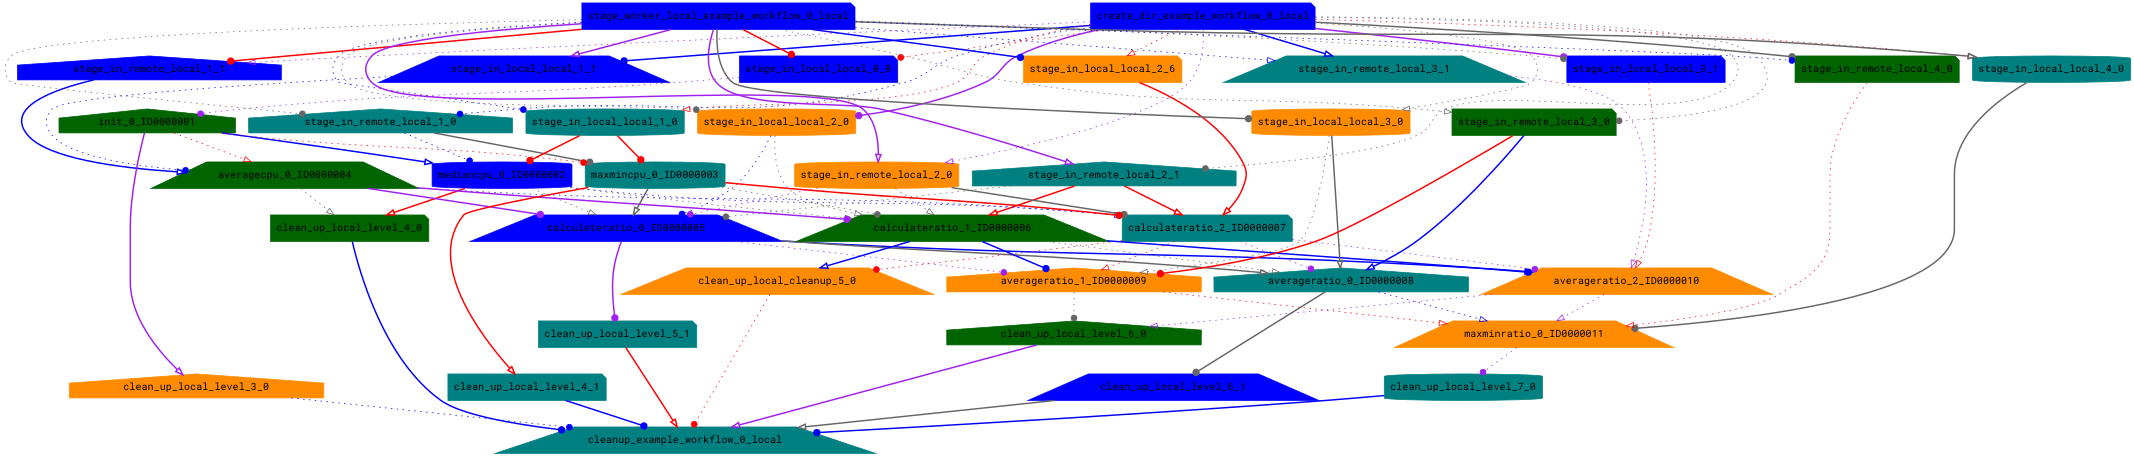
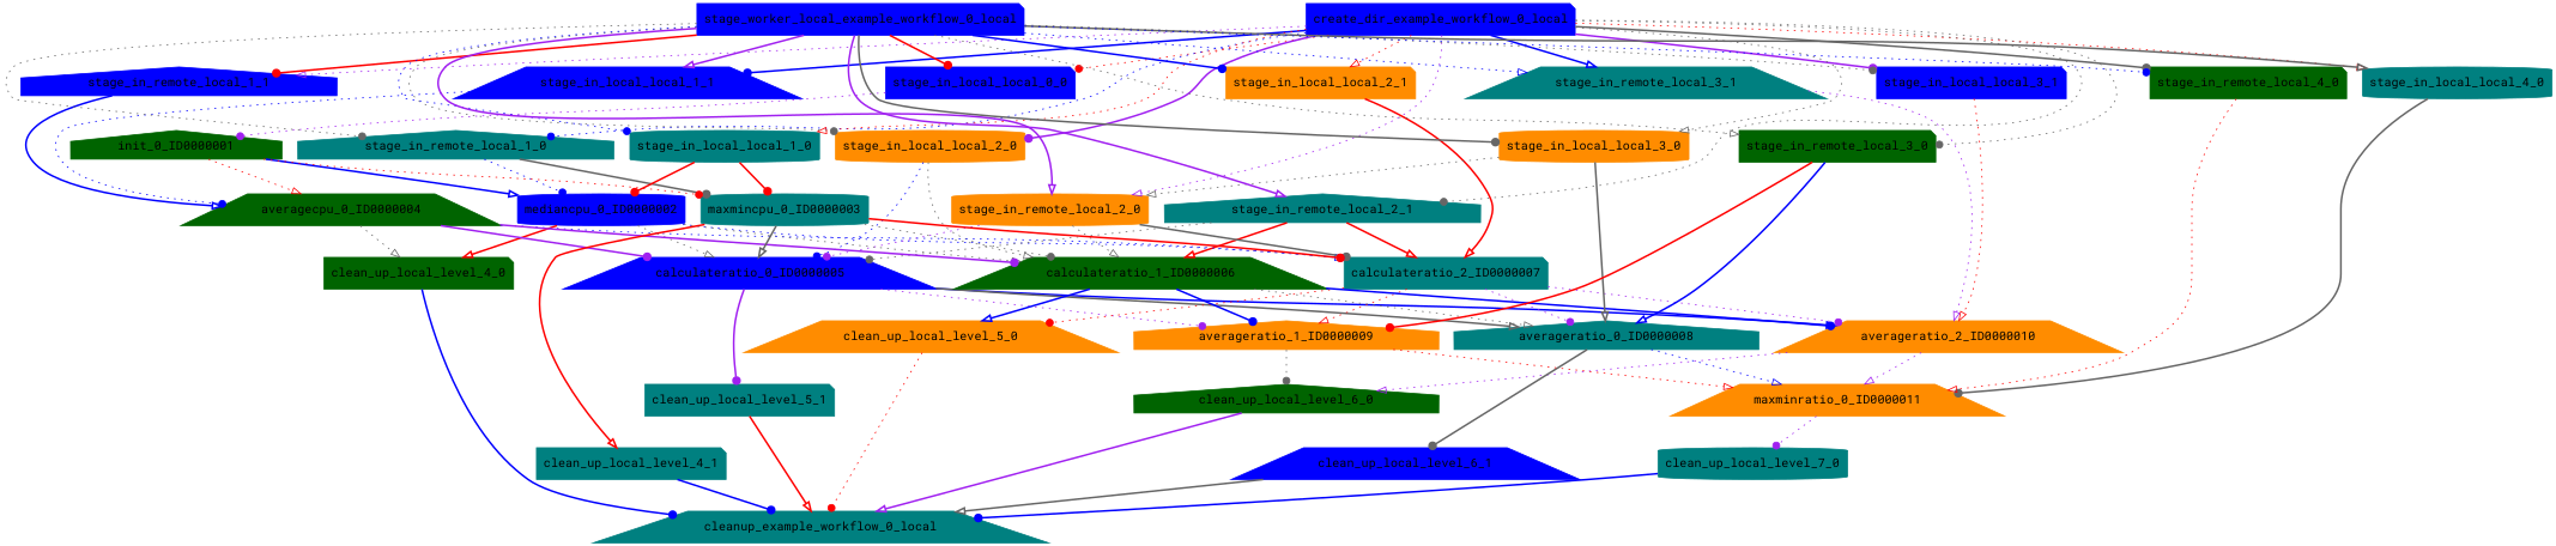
  digraph {
    fontname="Roboto Mono"
    node [color=teal fontname="Roboto Mono" shape=note style=filled]
    edge [arrowhead=dot arrowsize=1.0 color=gray40 fontname="Roboto Mono" style=dotted]
    n1 [label=clean_up_local_level_4_1]
    n2 [label=cleanup_example_workflow_0_local shape=trapezium]
    n3 [color=darkgreen label=clean_up_local_level_4_0]
    n4 [color=darkorange label=averageratio_2_ID0000010 shape=trapezium]
    n5 [color=darkgreen label=clean_up_local_level_6_0 shape=house]
    n6 [color=darkorange label=maxminratio_0_ID0000011 shape=trapezium]
    n7 [label=clean_up_local_level_7_0 shape=cylinder]
    n8 [label=averageratio_0_ID0000008 shape=house]
    n9 [color=blue label=clean_up_local_level_6_1 shape=trapezium]
    n10 [label=stage_in_local_local_4_0 shape=cylinder]
-   n11 [color=darkorange label=clean_up_local_cleanup_5_0 shape=trapezium]
+   n11 [color=darkorange label=clean_up_local_level_5_0 shape=trapezium]
    n12 [color=blue label=calculateratio_0_ID0000005 shape=trapezium]
    n13 [label=clean_up_local_level_5_1]
    n14 [color=darkorange label=averageratio_1_ID0000009 shape=house]
    n15 [color=blue label=mediancpu_0_ID0000002 shape=cylinder]
    n16 [label=calculateratio_2_ID0000007]
    n17 [color=darkgreen label=calculateratio_1_ID0000006 shape=trapezium]
    n18 [color=blue label=create_dir_example_workflow_0_local]
    n19 [color=blue label=stage_in_local_local_0_0]
    n20 [label=stage_in_remote_local_2_1 shape=house]
    n21 [color=darkorange label=stage_in_local_local_2_0 shape=cylinder]
-   n22 [color=darkorange label=stage_in_local_local_2_6]
+   n22 [color=darkorange label=stage_in_local_local_2_1]
    n23 [color=blue label=stage_in_remote_local_1_1 shape=house]
    n24 [label=stage_in_remote_local_1_0 shape=house]
    n25 [color=blue label=stage_in_local_local_3_1]
    n26 [color=darkorange label=stage_in_local_local_3_0 shape=cylinder]
    n27 [color=blue label=stage_in_local_local_1_1 shape=trapezium]
    n28 [label=stage_in_local_local_1_0 shape=cylinder]
    n29 [color=darkgreen label=stage_in_remote_local_4_0]
    n30 [color=darkorange label=stage_in_remote_local_2_0 shape=cylinder]
    n31 [label=stage_in_remote_local_3_1 shape=trapezium]
    n32 [color=darkgreen label=stage_in_remote_local_3_0]
    n33 [color=darkgreen label=init_0_ID0000001 shape=house]
    n34 [color=darkgreen label=averagecpu_0_ID0000004 shape=trapezium]
    n35 [label=maxmincpu_0_ID0000003 shape=cylinder]
-   n36 [color=darkorange label=clean_up_local_level_3_0 shape=house]
    n37 [color=blue label=stage_worker_local_example_workflow_0_local]
    n1 -> n2 [color=blue style=bold]
    n3 -> n2 [color=blue style=bold]
    n4 -> n5 [arrowhead=onormal color=purple]
    n4 -> n6 [arrowhead=onormal color=purple]
    n5 -> n2 [arrowhead=onormal color=purple style=bold]
    n6 -> n7 [color=purple]
    n7 -> n2 [color=blue style=bold]
    n8 -> n6 [arrowhead=onormal color=blue]
    n8 -> n9 [style=bold]
    n9 -> n2 [arrowhead=onormal style=bold]
    n10 -> n6 [style=bold]
    n11 -> n2 [color=red]
    n12 -> n4 [arrowhead=onormal color=blue style=bold]
    n12 -> n8 [arrowhead=onormal style=bold]
    n12 -> n13 [color=purple style=bold]
    n12 -> n14 [color=purple]
    n13 -> n2 [arrowhead=onormal color=red style=bold]
    n14 -> n5
    n14 -> n6 [arrowhead=onormal color=red]
    n15 -> n3 [arrowhead=onormal color=red style=bold]
    n15 -> n12 [arrowhead=onormal]
    n15 -> n16 [arrowhead=onormal color=blue]
    n15 -> n17 [arrowhead=onormal]
    n16 -> n4 [color=purple]
    n16 -> n8 [color=purple]
    n16 -> n11 [color=red]
    n16 -> n14 [arrowhead=onormal color=red]
    n17 -> n4 [color=blue style=bold]
    n17 -> n8 [arrowhead=onormal]
    n17 -> n11 [arrowhead=onormal color=blue style=bold]
    n17 -> n14 [color=blue style=bold]
    n18 -> n10 [arrowhead=onormal color=red]
    n18 -> n19 [color=red]
    n18 -> n20
    n18 -> n21 [color=purple style=bold]
    n18 -> n22 [arrowhead=onormal color=red]
    n18 -> n23 [arrowhead=onormal color=purple]
    n18 -> n24 [color=blue]
    n18 -> n25 [color=purple style=bold]
    n18 -> n26 [arrowhead=onormal]
    n18 -> n27 [color=blue style=bold]
    n18 -> n28 [arrowhead=onormal color=red]
    n18 -> n29 [style=bold]
    n18 -> n30 [arrowhead=onormal color=purple]
    n18 -> n31 [arrowhead=onormal color=blue style=bold]
    n18 -> n32
    n19 -> n33 [color=purple]
    n20 -> n12
    n20 -> n16 [arrowhead=onormal color=red style=bold]
    n20 -> n17 [arrowhead=onormal color=red style=bold]
    n21 -> n12 [color=blue]
    n21 -> n17 [arrowhead=onormal]
    n22 -> n16 [arrowhead=onormal color=red style=bold]
    n23 -> n34 [arrowhead=onormal color=blue style=bold]
    n24 -> n15 [color=blue]
    n24 -> n35 [style=bold]
    n25 -> n4 [arrowhead=onormal color=red]
    n26 -> n8 [arrowhead=onormal style=bold]
-   n26 -> n14 [arrowhead=onormal]
+   n26 -> n30 [arrowhead=onormal]
    n27 -> n34 [color=blue]
    n28 -> n15 [color=red style=bold]
    n28 -> n35 [color=red style=bold]
    n29 -> n6 [arrowhead=onormal color=red]
    n30 -> n12 [color=purple]
    n30 -> n16 [style=bold]
    n30 -> n17 [arrowhead=onormal]
    n31 -> n4 [arrowhead=onormal color=purple]
    n32 -> n8 [arrowhead=onormal color=blue style=bold]
    n32 -> n14 [color=red style=bold]
    n33 -> n15 [arrowhead=onormal color=blue style=bold]
    n33 -> n34 [arrowhead=onormal color=red]
    n33 -> n35 [color=red]
-   n33 -> n36 [arrowhead=onormal color=purple style=bold]
    n34 -> n3 [arrowhead=onormal]
    n34 -> n12 [color=purple style=bold]
    n34 -> n16 [color=blue]
    n34 -> n17 [color=purple style=bold]
    n35 -> n1 [arrowhead=onormal color=red style=bold]
    n35 -> n12 [arrowhead=onormal style=bold]
    n35 -> n16 [color=red style=bold]
    n35 -> n17
-   n36 -> n2 [color=blue]
    n37 -> n10 [arrowhead=onormal style=bold]
    n37 -> n19 [color=red style=bold]
    n37 -> n20 [arrowhead=onormal color=purple style=bold]
    n37 -> n21
    n37 -> n22 [color=blue style=bold]
    n37 -> n23 [color=red style=bold]
    n37 -> n24
    n37 -> n25
    n37 -> n26 [style=bold]
    n37 -> n27 [arrowhead=onormal color=purple style=bold]
    n37 -> n28 [color=blue]
    n37 -> n29 [color=blue]
    n37 -> n30 [arrowhead=onormal color=purple style=bold]
    n37 -> n31 [arrowhead=onormal color=blue]
    n37 -> n32 [arrowhead=onormal]
  }
